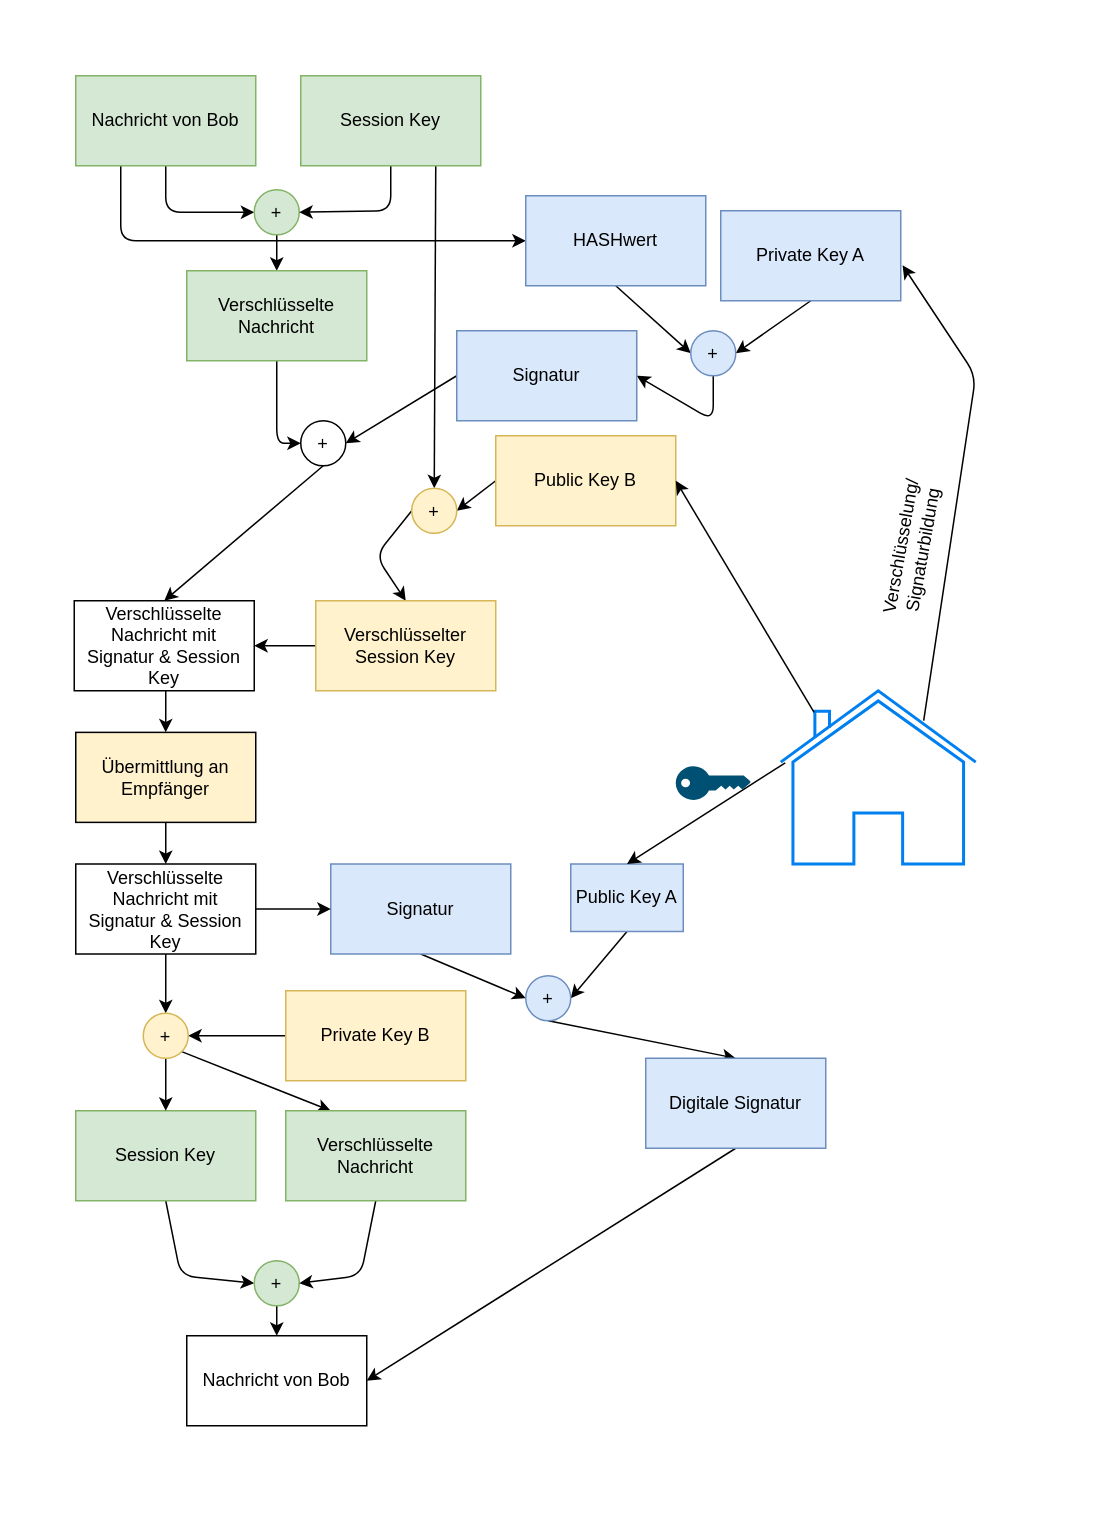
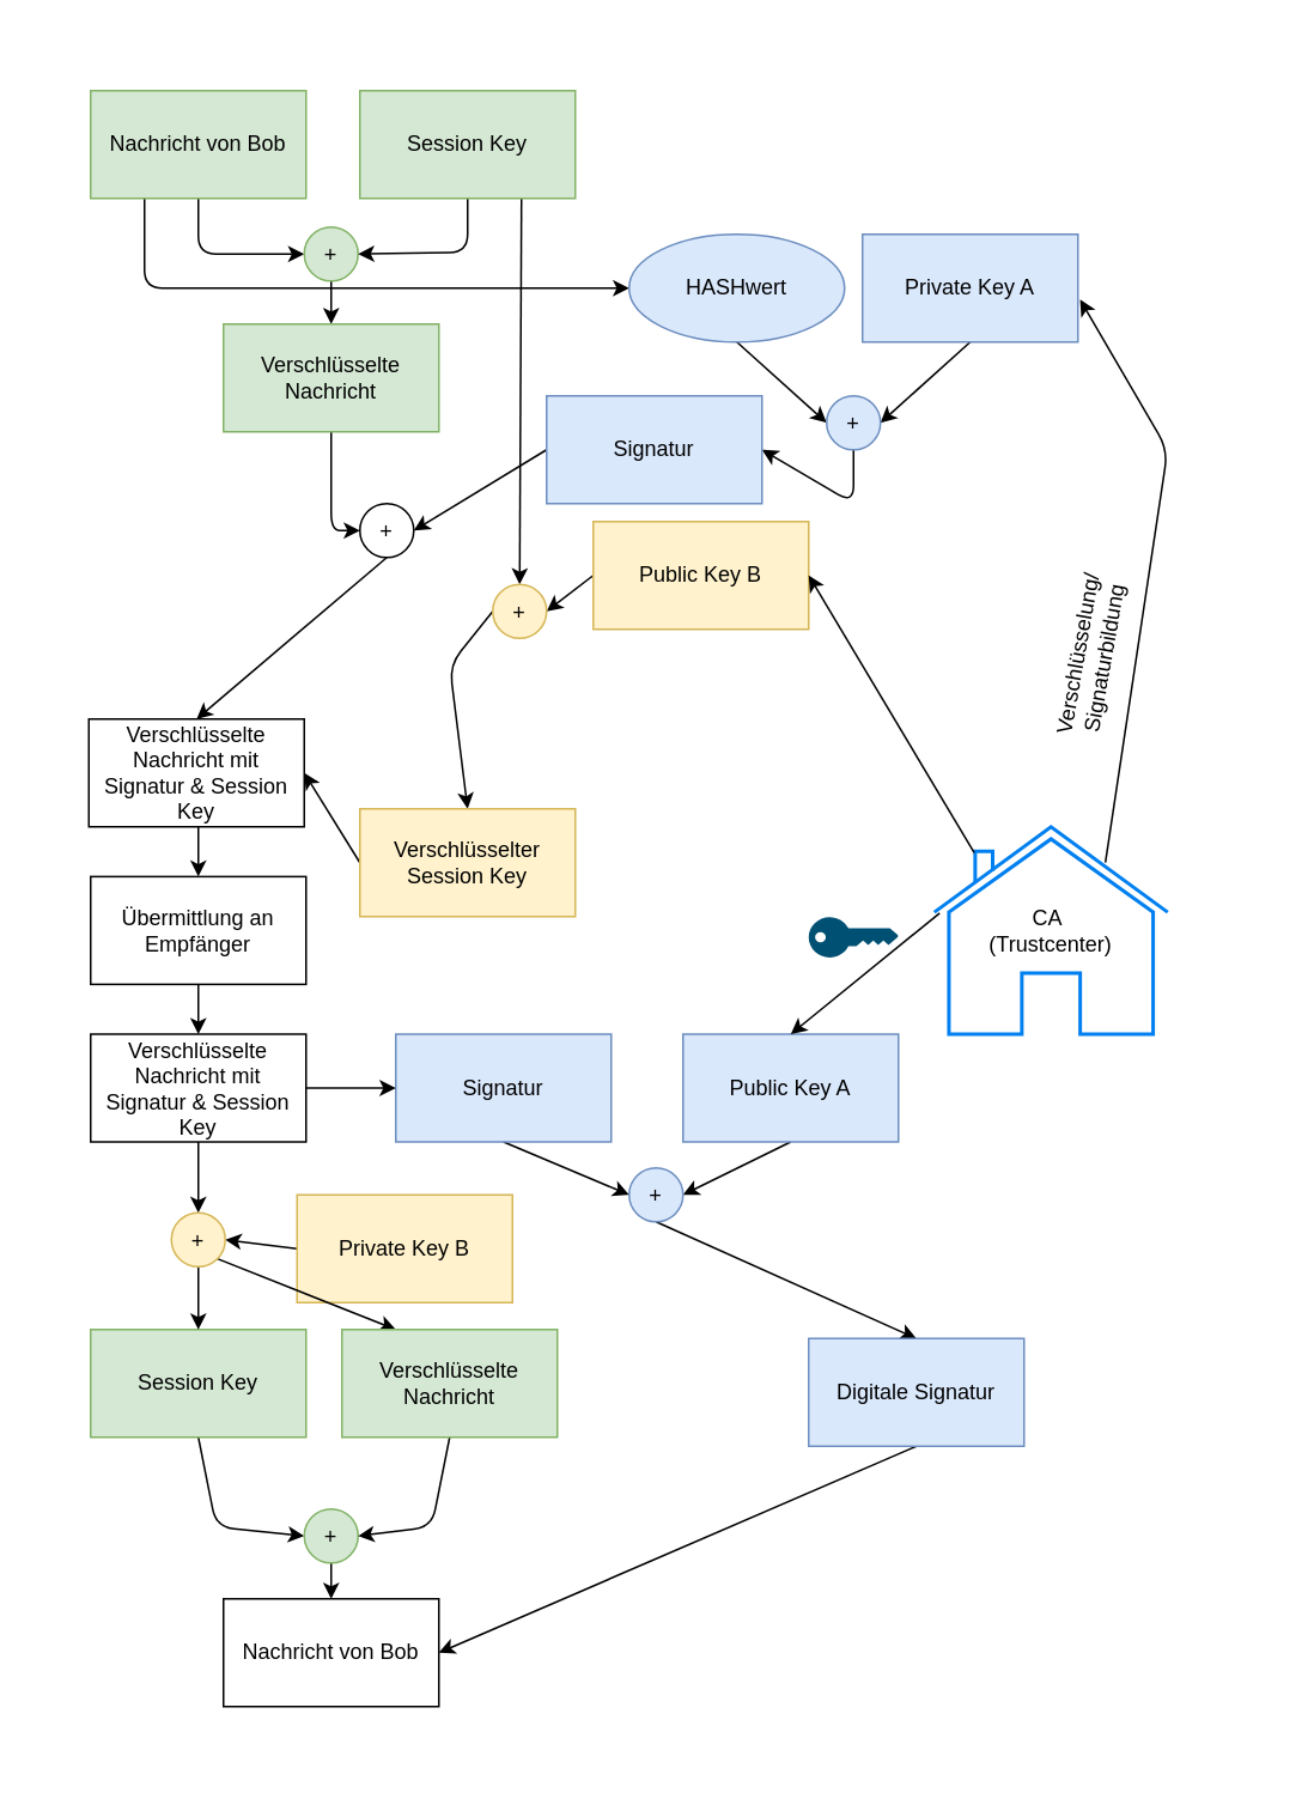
  <mxCell id="0" />
  <mxCell id="1" parent="0" />
  <mxCell id="2" value="" style="rounded=0;whiteSpace=wrap;html=1;strokeColor=none;" parent="1" vertex="1"><mxGeometry x="20" y="20" width="690" height="970" as="geometry" /></mxCell>
  <mxCell id="3" style="edgeStyle=none;html=1;exitX=0.25;exitY=1;exitDx=0;exitDy=0;entryX=0;entryY=0.5;entryDx=0;entryDy=0;" parent="1" source="5" target="7" edge="1"><mxGeometry relative="1" as="geometry"><Array as="points"><mxPoint x="80" y="160" /></Array></mxGeometry></mxCell>
  <mxCell id="4" style="edgeStyle=none;html=1;exitX=0.5;exitY=1;exitDx=0;exitDy=0;entryX=0;entryY=0.5;entryDx=0;entryDy=0;" parent="1" source="5" target="9" edge="1"><mxGeometry relative="1" as="geometry"><Array as="points"><mxPoint x="110" y="141" /></Array></mxGeometry></mxCell>
  <mxCell id="5" value="Nachricht von Bob" style="rounded=0;whiteSpace=wrap;html=1;fillColor=#d5e8d4;strokeColor=#82b366;" parent="1" vertex="1"><mxGeometry x="50" y="50" width="120" height="60" as="geometry" /></mxCell>
  <mxCell id="6" style="edgeStyle=none;html=1;exitX=0.5;exitY=1;exitDx=0;exitDy=0;entryX=0;entryY=0.5;entryDx=0;entryDy=0;" parent="1" source="7" target="37" edge="1"><mxGeometry relative="1" as="geometry" /></mxCell>
- <mxCell id="7" value="HASHwert" style="rounded=0;whiteSpace=wrap;html=1;fillColor=#dae8fc;strokeColor=#6c8ebf;" parent="1" vertex="1"><mxGeometry x="350" y="130" width="120" height="60" as="geometry" /></mxCell>
+ <mxCell id="7" value="HASHwert" style="ellipse;whiteSpace=wrap;html=1;fillColor=#dae8fc;strokeColor=#6c8ebf;" parent="1" vertex="1"><mxGeometry x="350" y="130" width="120" height="60" as="geometry" /></mxCell>
  <mxCell id="8" style="edgeStyle=none;html=1;exitX=0.5;exitY=1;exitDx=0;exitDy=0;entryX=0.5;entryY=0;entryDx=0;entryDy=0;" parent="1" source="9" target="26" edge="1"><mxGeometry relative="1" as="geometry" /></mxCell>
  <mxCell id="9" value="+" style="ellipse;fillColor=#d5e8d4;strokeColor=#82b366;" parent="1" vertex="1"><mxGeometry x="169" y="126" width="30" height="30" as="geometry" /></mxCell>
  <mxCell id="10" style="edgeStyle=none;html=1;exitX=0.5;exitY=1;exitDx=0;exitDy=0;entryX=0.5;entryY=0;entryDx=0;entryDy=0;" parent="1" source="39" target="28" edge="1"><mxGeometry relative="1" as="geometry"><mxPoint x="110" y="970" as="sourcePoint" /><Array as="points"><mxPoint x="110" y="440" /></Array></mxGeometry></mxCell>
  <mxCell id="11" style="edgeStyle=none;html=1;exitX=0.5;exitY=1;exitDx=0;exitDy=0;entryX=0;entryY=0.5;entryDx=0;entryDy=0;" parent="1" source="12" target="16" edge="1"><mxGeometry relative="1" as="geometry" /></mxCell>
  <mxCell id="12" value="Signatur" style="rounded=0;whiteSpace=wrap;html=1;fillColor=#dae8fc;strokeColor=#6c8ebf;" parent="1" vertex="1"><mxGeometry x="220" y="575.5" width="120" height="60" as="geometry" /></mxCell>
  <mxCell id="13" style="edgeStyle=none;html=1;exitX=0.5;exitY=1;exitDx=0;exitDy=0;entryX=1;entryY=0.5;entryDx=0;entryDy=0;" parent="1" source="14" target="16" edge="1"><mxGeometry relative="1" as="geometry" /></mxCell>
- <mxCell id="14" value="Public Key A" style="rounded=0;whiteSpace=wrap;html=1;fillColor=#dae8fc;strokeColor=#6c8ebf;" parent="1" vertex="1"><mxGeometry x="380" y="575.5" width="75" height="45" as="geometry" /></mxCell>
+ <mxCell id="14" value="Public Key A" style="rounded=0;whiteSpace=wrap;html=1;fillColor=#dae8fc;strokeColor=#6c8ebf;" parent="1" vertex="1"><mxGeometry x="380" y="575.5" width="120" height="60" as="geometry" /></mxCell>
  <mxCell id="15" style="edgeStyle=none;html=1;exitX=0.5;exitY=1;exitDx=0;exitDy=0;entryX=0.5;entryY=0;entryDx=0;entryDy=0;" parent="1" source="16" target="18" edge="1"><mxGeometry relative="1" as="geometry" /></mxCell>
  <mxCell id="16" value="+" style="ellipse;fillColor=#dae8fc;strokeColor=#6c8ebf;" parent="1" vertex="1"><mxGeometry x="350" y="650" width="30" height="30" as="geometry" /></mxCell>
  <mxCell id="17" style="edgeStyle=none;html=1;exitX=0.5;exitY=1;exitDx=0;exitDy=0;entryX=1;entryY=0.5;entryDx=0;entryDy=0;" parent="1" source="18" target="44" edge="1"><mxGeometry relative="1" as="geometry" /></mxCell>
- <mxCell id="18" value="Digitale Signatur" style="rounded=0;whiteSpace=wrap;html=1;fillColor=#dae8fc;strokeColor=#6c8ebf;" parent="1" vertex="1"><mxGeometry x="430" y="705" width="120" height="60" as="geometry" /></mxCell>
+ <mxCell id="18" value="Digitale Signatur" style="rounded=0;whiteSpace=wrap;html=1;fillColor=#dae8fc;strokeColor=#6c8ebf;" parent="1" vertex="1"><mxGeometry x="450" y="745" width="120" height="60" as="geometry" /></mxCell>
  <mxCell id="19" style="edgeStyle=none;html=1;exitX=1;exitY=0.5;exitDx=0;exitDy=0;entryX=0;entryY=0.5;entryDx=0;entryDy=0;" parent="1" source="21" target="12" edge="1"><mxGeometry relative="1" as="geometry" /></mxCell>
  <mxCell id="20" style="edgeStyle=none;html=1;exitX=0.5;exitY=1;exitDx=0;exitDy=0;entryX=0.5;entryY=0;entryDx=0;entryDy=0;" edge="1" parent="1" source="21" target="56"><mxGeometry relative="1" as="geometry" /></mxCell>
  <mxCell id="21" value="Verschlüsselte Nachricht mit Signatur &amp;amp; Session Key" style="rounded=0;whiteSpace=wrap;html=1;" parent="1" vertex="1"><mxGeometry x="50" y="575.5" width="120" height="60" as="geometry" /></mxCell>
  <mxCell id="22" style="edgeStyle=none;html=1;exitX=0.5;exitY=1;exitDx=0;exitDy=0;entryX=1;entryY=0.5;entryDx=0;entryDy=0;" parent="1" source="24" target="9" edge="1"><mxGeometry relative="1" as="geometry"><Array as="points"><mxPoint x="260" y="140" /></Array></mxGeometry></mxCell>
  <mxCell id="23" style="edgeStyle=none;html=1;exitX=0.75;exitY=1;exitDx=0;exitDy=0;entryX=0.5;entryY=0;entryDx=0;entryDy=0;" edge="1" parent="1" source="24" target="50"><mxGeometry relative="1" as="geometry" /></mxCell>
  <mxCell id="24" value="Session Key" style="rounded=0;whiteSpace=wrap;html=1;fillColor=#d5e8d4;strokeColor=#82b366;" parent="1" vertex="1"><mxGeometry x="200" y="50" width="120" height="60" as="geometry" /></mxCell>
  <mxCell id="25" style="edgeStyle=none;html=1;exitX=0.5;exitY=1;exitDx=0;exitDy=0;entryX=0;entryY=0.5;entryDx=0;entryDy=0;" parent="1" source="26" target="41" edge="1"><mxGeometry relative="1" as="geometry"><Array as="points"><mxPoint x="184" y="295" /></Array></mxGeometry></mxCell>
  <mxCell id="26" value="Verschlüsselte Nachricht" style="rounded=0;whiteSpace=wrap;html=1;fillColor=#d5e8d4;strokeColor=#82b366;" parent="1" vertex="1"><mxGeometry x="124" y="180" width="120" height="60" as="geometry" /></mxCell>
  <mxCell id="27" style="edgeStyle=none;html=1;exitX=0.5;exitY=1;exitDx=0;exitDy=0;entryX=0.5;entryY=0;entryDx=0;entryDy=0;" parent="1" source="28" target="21" edge="1"><mxGeometry relative="1" as="geometry" /></mxCell>
- <mxCell id="28" value="Übermittlung an Empfänger" style="rounded=0;whiteSpace=wrap;html=1;fillColor=#fff2cc;" parent="1" vertex="1"><mxGeometry x="50" y="487.75" width="120" height="60" as="geometry" /></mxCell>
+ <mxCell id="28" value="Übermittlung an Empfänger" style="rounded=0;whiteSpace=wrap;html=1;" parent="1" vertex="1"><mxGeometry x="50" y="487.75" width="120" height="60" as="geometry" /></mxCell>
  <mxCell id="29" value="" style="html=1;verticalLabelPosition=bottom;align=center;labelBackgroundColor=#ffffff;verticalAlign=top;strokeWidth=2;strokeColor=#0080F0;shadow=0;dashed=0;shape=mxgraph.ios7.icons.home;" parent="1" vertex="1"><mxGeometry x="520" y="460" width="130" height="115.5" as="geometry" /></mxCell>
+ <mxCell id="30" value="CA&amp;nbsp;&lt;br&gt;(Trustcenter)" style="text;html=1;strokeColor=none;fillColor=none;align=center;verticalAlign=middle;whiteSpace=wrap;rounded=0;" parent="1" vertex="1"><mxGeometry x="555" y="502.75" width="60" height="30" as="geometry" /></mxCell>
  <mxCell id="31" style="edgeStyle=none;html=1;exitX=0.023;exitY=0.416;exitDx=0;exitDy=0;exitPerimeter=0;entryX=0.5;entryY=0;entryDx=0;entryDy=0;" parent="1" source="29" target="14" edge="1"><mxGeometry relative="1" as="geometry"><mxPoint x="460" y="510.345" as="targetPoint" /><mxPoint x="400" y="510" as="sourcePoint" /></mxGeometry></mxCell>
  <mxCell id="32" value="Verschlüsselung/&lt;br&gt;Signaturbildung" style="text;html=1;strokeColor=none;fillColor=none;align=center;verticalAlign=middle;whiteSpace=wrap;rounded=0;rotation=-80;" parent="1" vertex="1"><mxGeometry x="510" y="350" width="195" height="30" as="geometry" /></mxCell>
  <mxCell id="33" value="" style="points=[[0,0.5,0],[0.24,0,0],[0.5,0.28,0],[0.995,0.475,0],[0.5,0.72,0],[0.24,1,0]];verticalLabelPosition=bottom;sketch=0;html=1;verticalAlign=top;aspect=fixed;align=center;pointerEvents=1;shape=mxgraph.cisco19.key;fillColor=#005073;strokeColor=none;" parent="1" vertex="1"><mxGeometry x="450" y="510.25" width="50" height="22.5" as="geometry" /></mxCell>
  <mxCell id="34" style="edgeStyle=none;html=1;exitX=0.5;exitY=1;exitDx=0;exitDy=0;entryX=1;entryY=0.5;entryDx=0;entryDy=0;" parent="1" source="35" target="37" edge="1"><mxGeometry relative="1" as="geometry" /></mxCell>
- <mxCell id="35" value="Private Key A" style="rounded=0;whiteSpace=wrap;html=1;fillColor=#dae8fc;strokeColor=#6c8ebf;" parent="1" vertex="1"><mxGeometry x="480" y="140" width="120" height="60" as="geometry" /></mxCell>
+ <mxCell id="35" value="Private Key A" style="rounded=0;whiteSpace=wrap;html=1;fillColor=#dae8fc;strokeColor=#6c8ebf;" parent="1" vertex="1"><mxGeometry x="480" y="130" width="120" height="60" as="geometry" /></mxCell>
  <mxCell id="36" style="edgeStyle=none;html=1;exitX=0.5;exitY=1;exitDx=0;exitDy=0;entryX=1;entryY=0.5;entryDx=0;entryDy=0;" edge="1" parent="1" source="37" target="60"><mxGeometry relative="1" as="geometry"><Array as="points"><mxPoint x="475" y="280" /></Array></mxGeometry></mxCell>
  <mxCell id="37" value="+" style="ellipse;fillColor=#dae8fc;strokeColor=#6c8ebf;" parent="1" vertex="1"><mxGeometry x="460" y="220" width="30" height="30" as="geometry" /></mxCell>
  <mxCell id="38" style="edgeStyle=none;html=1;exitX=0.733;exitY=0.173;exitDx=0;exitDy=0;exitPerimeter=0;entryX=1.01;entryY=0.606;entryDx=0;entryDy=0;entryPerimeter=0;" parent="1" source="29" target="35" edge="1"><mxGeometry relative="1" as="geometry"><mxPoint x="350" y="1200" as="targetPoint" /><mxPoint x="452.99" y="554.345" as="sourcePoint" /><Array as="points"><mxPoint x="650" y="250" /></Array></mxGeometry></mxCell>
  <mxCell id="39" value="Verschlüsselte Nachricht mit Signatur &amp;amp; Session Key" style="rounded=0;whiteSpace=wrap;html=1;" parent="1" vertex="1"><mxGeometry x="49" y="400" width="120" height="60" as="geometry" /></mxCell>
  <mxCell id="40" style="edgeStyle=none;html=1;exitX=0.5;exitY=1;exitDx=0;exitDy=0;entryX=0.5;entryY=0;entryDx=0;entryDy=0;" parent="1" source="41" target="39" edge="1"><mxGeometry relative="1" as="geometry" /></mxCell>
  <mxCell id="41" value="+" style="ellipse;" parent="1" vertex="1"><mxGeometry x="200" y="280" width="30" height="30" as="geometry" /></mxCell>
  <mxCell id="42" style="edgeStyle=none;html=1;exitX=0.5;exitY=1;exitDx=0;exitDy=0;entryX=0;entryY=0.5;entryDx=0;entryDy=0;" parent="1" source="43" target="46" edge="1"><mxGeometry relative="1" as="geometry"><Array as="points"><mxPoint x="120" y="850" /></Array></mxGeometry></mxCell>
  <mxCell id="43" value="Session Key" style="rounded=0;whiteSpace=wrap;html=1;fillColor=#d5e8d4;strokeColor=#82b366;" parent="1" vertex="1"><mxGeometry x="50" y="740" width="120" height="60" as="geometry" /></mxCell>
  <mxCell id="44" value="Nachricht von Bob" style="rounded=0;whiteSpace=wrap;html=1;" parent="1" vertex="1"><mxGeometry x="124" y="890" width="120" height="60" as="geometry" /></mxCell>
  <mxCell id="45" style="edgeStyle=none;html=1;exitX=0.5;exitY=1;exitDx=0;exitDy=0;entryX=0.5;entryY=0;entryDx=0;entryDy=0;" parent="1" source="46" target="44" edge="1"><mxGeometry relative="1" as="geometry" /></mxCell>
  <mxCell id="46" value="+" style="ellipse;fillColor=#d5e8d4;strokeColor=#82b366;" parent="1" vertex="1"><mxGeometry x="169" y="840" width="30" height="30" as="geometry" /></mxCell>
  <mxCell id="47" style="edgeStyle=none;html=1;exitX=0;exitY=0.5;exitDx=0;exitDy=0;entryX=1;entryY=0.5;entryDx=0;entryDy=0;" edge="1" parent="1" source="48" target="50"><mxGeometry relative="1" as="geometry" /></mxCell>
  <mxCell id="48" value="Public Key B" style="rounded=0;whiteSpace=wrap;html=1;fillColor=#fff2cc;strokeColor=#d6b656;" vertex="1" parent="1"><mxGeometry x="330" y="290" width="120" height="60" as="geometry" /></mxCell>
  <mxCell id="49" style="edgeStyle=none;html=1;exitX=0;exitY=0.5;exitDx=0;exitDy=0;entryX=0.5;entryY=0;entryDx=0;entryDy=0;" edge="1" parent="1" source="50" target="62"><mxGeometry relative="1" as="geometry"><Array as="points"><mxPoint x="250" y="370" /></Array></mxGeometry></mxCell>
  <mxCell id="50" value="+" style="ellipse;fillColor=#fff2cc;strokeColor=#d6b656;" vertex="1" parent="1"><mxGeometry x="274" y="325" width="30" height="30" as="geometry" /></mxCell>
  <mxCell id="51" style="edgeStyle=none;html=1;exitX=0.171;exitY=0.125;exitDx=0;exitDy=0;exitPerimeter=0;entryX=1;entryY=0.5;entryDx=0;entryDy=0;" edge="1" parent="1" source="29" target="48"><mxGeometry relative="1" as="geometry"><mxPoint x="450" y="585.5" as="targetPoint" /><mxPoint x="532.99" y="518.048" as="sourcePoint" /></mxGeometry></mxCell>
  <mxCell id="52" style="edgeStyle=none;html=1;exitX=0;exitY=0.5;exitDx=0;exitDy=0;entryX=1;entryY=0.5;entryDx=0;entryDy=0;" edge="1" parent="1" source="53" target="56"><mxGeometry relative="1" as="geometry" /></mxCell>
- <mxCell id="53" value="Private Key B" style="rounded=0;whiteSpace=wrap;html=1;fillColor=#fff2cc;strokeColor=#d6b656;" vertex="1" parent="1"><mxGeometry x="190" y="660" width="120" height="60" as="geometry" /></mxCell>
+ <mxCell id="53" value="Private Key B" style="rounded=0;whiteSpace=wrap;html=1;fillColor=#fff2cc;strokeColor=#d6b656;" vertex="1" parent="1"><mxGeometry x="165" y="665" width="120" height="60" as="geometry" /></mxCell>
  <mxCell id="54" style="edgeStyle=none;html=1;exitX=0.5;exitY=1;exitDx=0;exitDy=0;entryX=0.5;entryY=0;entryDx=0;entryDy=0;" edge="1" parent="1" source="56" target="43"><mxGeometry relative="1" as="geometry" /></mxCell>
  <mxCell id="55" style="edgeStyle=none;html=1;exitX=1;exitY=1;exitDx=0;exitDy=0;entryX=0.25;entryY=0;entryDx=0;entryDy=0;" edge="1" parent="1" source="56" target="58"><mxGeometry relative="1" as="geometry" /></mxCell>
  <mxCell id="56" value="+" style="ellipse;fillColor=#fff2cc;strokeColor=#d6b656;" vertex="1" parent="1"><mxGeometry x="95" y="675" width="30" height="30" as="geometry" /></mxCell>
  <mxCell id="57" style="edgeStyle=none;html=1;exitX=0.5;exitY=1;exitDx=0;exitDy=0;entryX=1;entryY=0.5;entryDx=0;entryDy=0;" edge="1" parent="1" source="58" target="46"><mxGeometry relative="1" as="geometry"><Array as="points"><mxPoint x="240" y="850" /></Array></mxGeometry></mxCell>
  <mxCell id="58" value="Verschlüsselte Nachricht" style="rounded=0;whiteSpace=wrap;html=1;fillColor=#d5e8d4;strokeColor=#82b366;" vertex="1" parent="1"><mxGeometry x="190" y="740" width="120" height="60" as="geometry" /></mxCell>
  <mxCell id="59" style="edgeStyle=none;html=1;exitX=0;exitY=0.5;exitDx=0;exitDy=0;entryX=1;entryY=0.5;entryDx=0;entryDy=0;" edge="1" parent="1" source="60" target="41"><mxGeometry relative="1" as="geometry" /></mxCell>
  <mxCell id="60" value="Signatur" style="rounded=0;whiteSpace=wrap;html=1;fillColor=#dae8fc;strokeColor=#6c8ebf;" vertex="1" parent="1"><mxGeometry x="304" y="220" width="120" height="60" as="geometry" /></mxCell>
  <mxCell id="61" style="edgeStyle=none;html=1;exitX=0;exitY=0.5;exitDx=0;exitDy=0;entryX=1;entryY=0.5;entryDx=0;entryDy=0;" edge="1" parent="1" source="62" target="39"><mxGeometry relative="1" as="geometry" /></mxCell>
- <mxCell id="62" value="Verschlüsselter Session Key" style="rounded=0;whiteSpace=wrap;html=1;fillColor=#fff2cc;strokeColor=#d6b656;" vertex="1" parent="1"><mxGeometry x="210" y="400" width="120" height="60" as="geometry" /></mxCell>
+ <mxCell id="62" value="Verschlüsselter Session Key" style="rounded=0;whiteSpace=wrap;html=1;fillColor=#fff2cc;strokeColor=#d6b656;" vertex="1" parent="1"><mxGeometry x="200" y="450" width="120" height="60" as="geometry" /></mxCell>
